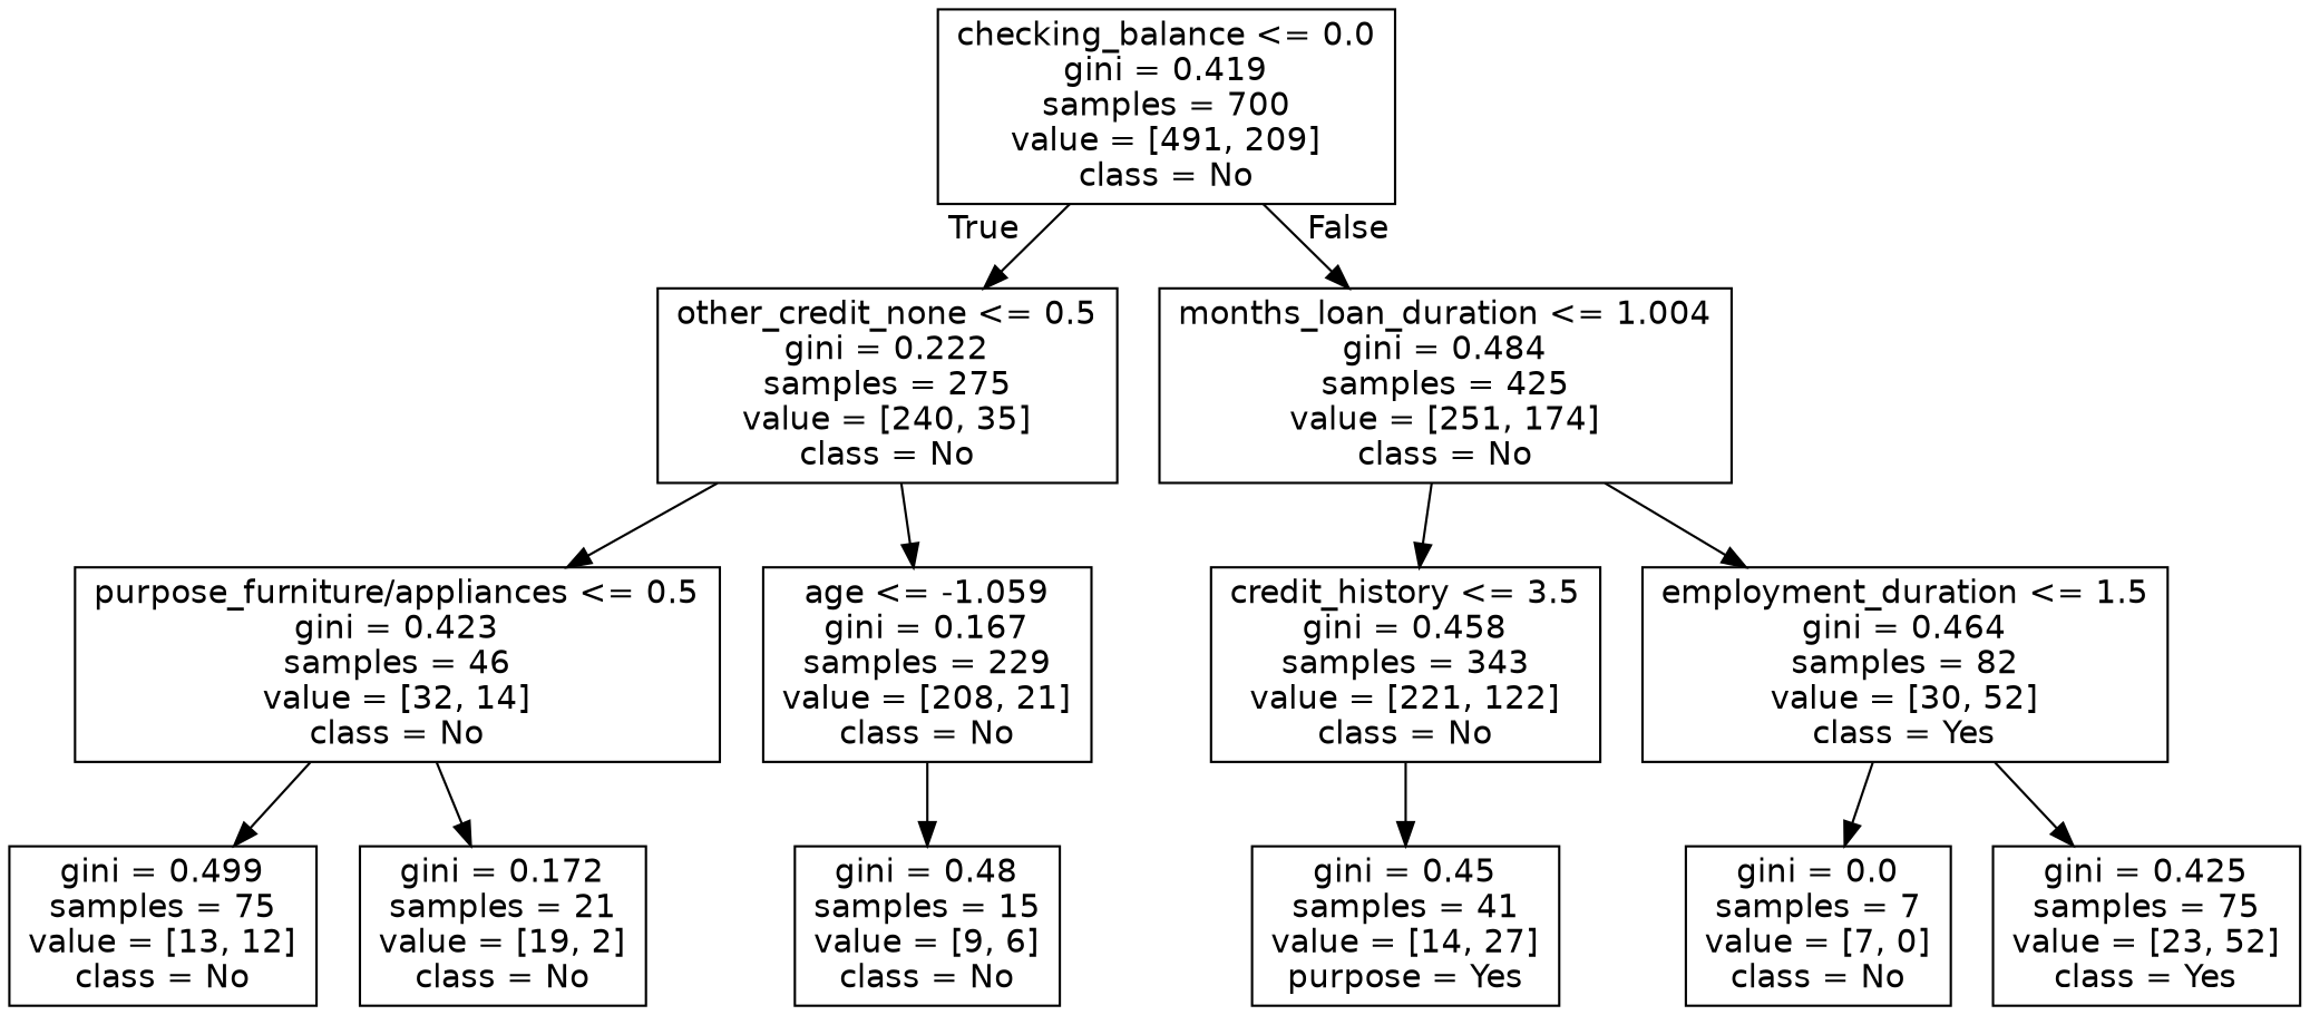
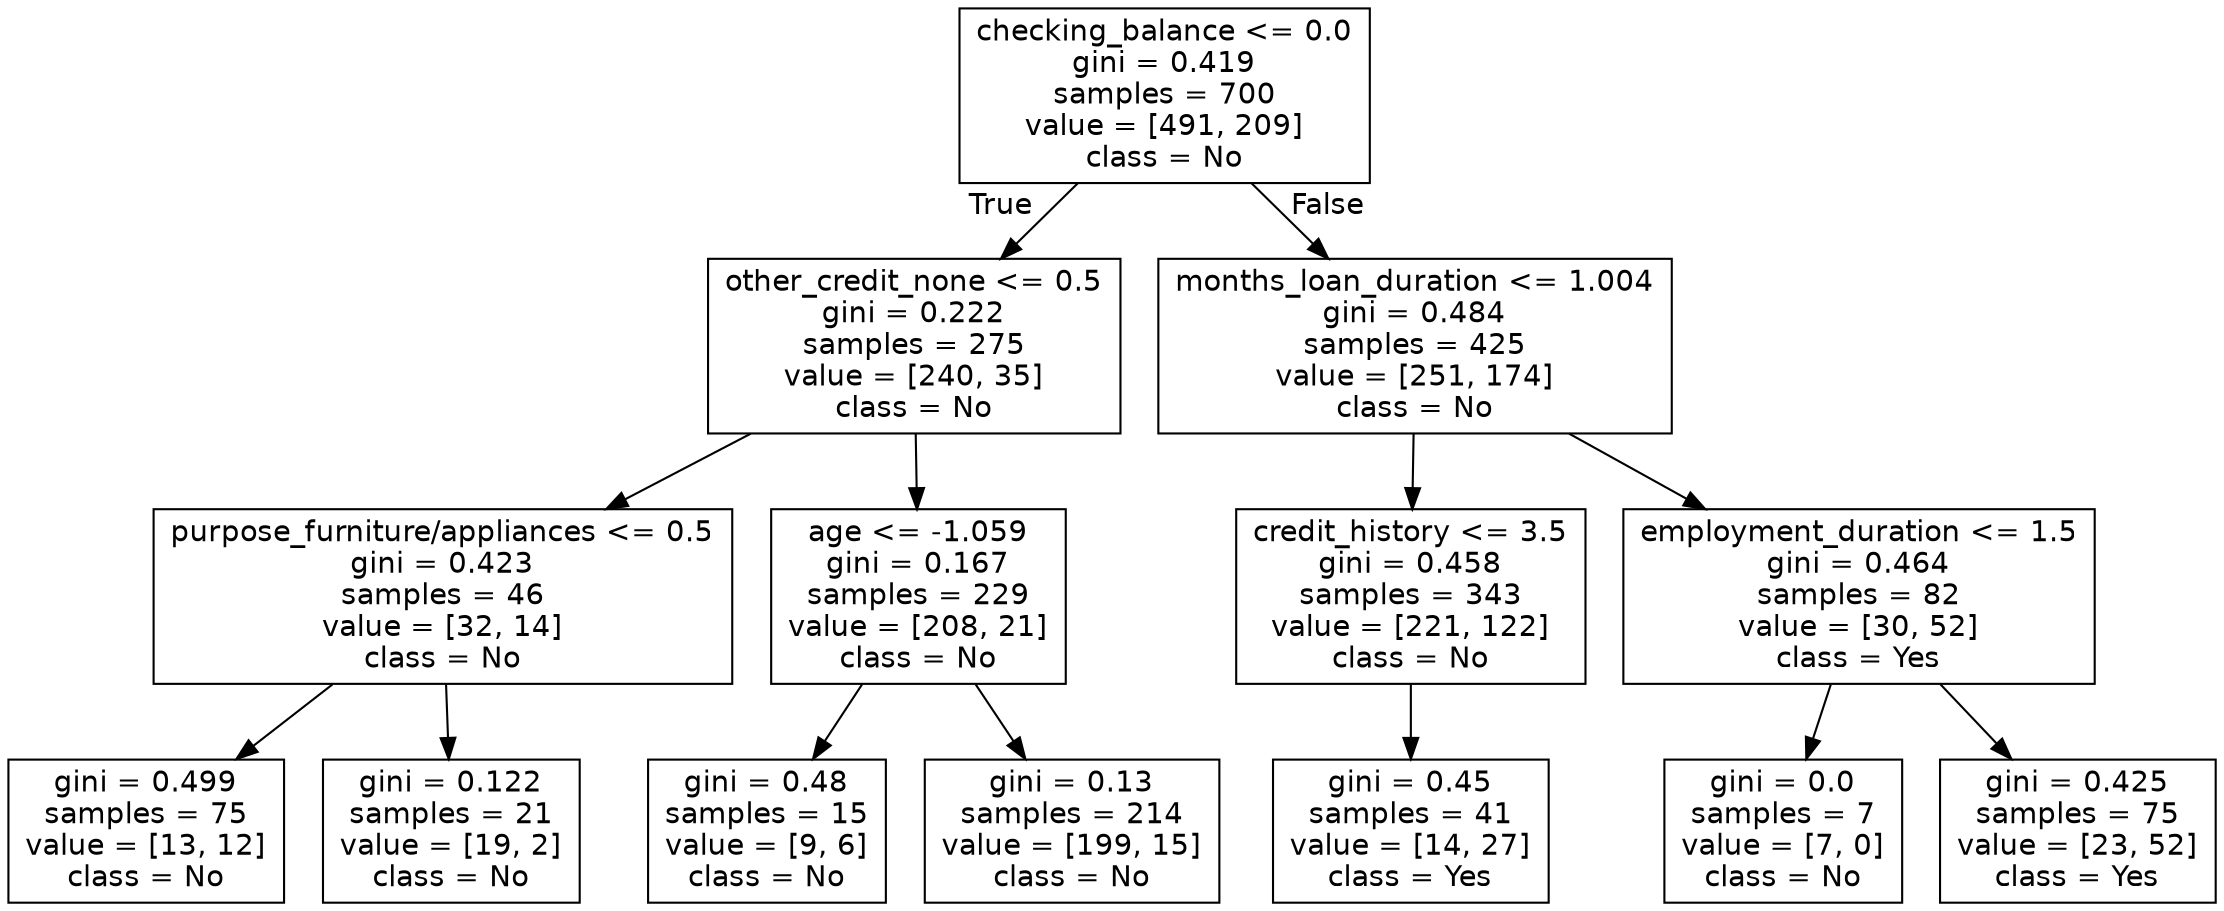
  digraph {
    node [fontname=helvetica shape=box]
    edge [fontname=helvetica]
    n1 [label="checking_balance <= 0.0\ngini = 0.419\nsamples = 700\nvalue = [491, 209]\nclass = No"]
    n2 [label="other_credit_none <= 0.5\ngini = 0.222\nsamples = 275\nvalue = [240, 35]\nclass = No"]
    n3 [label="months_loan_duration <= 1.004\ngini = 0.484\nsamples = 425\nvalue = [251, 174]\nclass = No"]
    n4 [label="purpose_furniture/appliances <= 0.5\ngini = 0.423\nsamples = 46\nvalue = [32, 14]\nclass = No"]
    n5 [label="age <= -1.059\ngini = 0.167\nsamples = 229\nvalue = [208, 21]\nclass = No"]
    n6 [label="credit_history <= 3.5\ngini = 0.458\nsamples = 343\nvalue = [221, 122]\nclass = No"]
    n7 [label="employment_duration <= 1.5\ngini = 0.464\nsamples = 82\nvalue = [30, 52]\nclass = Yes"]
    n8 [label="gini = 0.499\nsamples = 75\nvalue = [13, 12]\nclass = No"]
-   n9 [label="gini = 0.172\nsamples = 21\nvalue = [19, 2]\nclass = No"]
+   n9 [label="gini = 0.122\nsamples = 21\nvalue = [19, 2]\nclass = No"]
    n10 [label="gini = 0.48\nsamples = 15\nvalue = [9, 6]\nclass = No"]
-   n12 [label="gini = 0.45\nsamples = 41\nvalue = [14, 27]\npurpose = Yes"]
+   n11 [label="gini = 0.13\nsamples = 214\nvalue = [199, 15]\nclass = No"]
+   n12 [label="gini = 0.45\nsamples = 41\nvalue = [14, 27]\nclass = Yes"]
    n13 [label="gini = 0.0\nsamples = 7\nvalue = [7, 0]\nclass = No"]
    n14 [label="gini = 0.425\nsamples = 75\nvalue = [23, 52]\nclass = Yes"]
    n1 -> n2 [headlabel=True labelangle=45 labeldistance=2.5]
    n1 -> n3 [headlabel=False labelangle=-45 labeldistance=2.5]
    n2 -> n4
    n2 -> n5
    n3 -> n6
    n3 -> n7
    n4 -> n8
    n4 -> n9
    n5 -> n10
+   n5 -> n11
    n6 -> n12
    n7 -> n13
    n7 -> n14
  }
